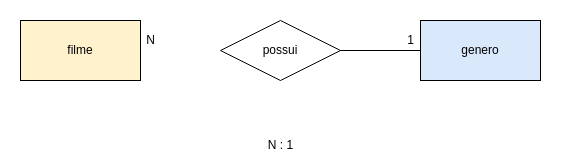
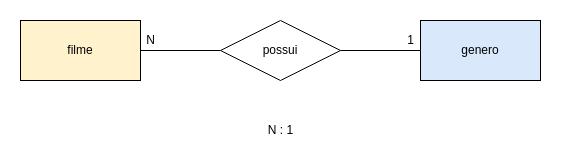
  <mxCell id="0" />
  <mxCell id="1" parent="0" />
+ <mxCell id="2" style="edgeStyle=orthogonalEdgeStyle;rounded=0;orthogonalLoop=1;jettySize=auto;html=1;endArrow=none;endFill=0;" edge="1" parent="1" source="3" target="5"><mxGeometry relative="1" as="geometry" /></mxCell>
  <mxCell id="3" value="filme" style="rounded=0;whiteSpace=wrap;html=1;fillColor=#fff2cc;" vertex="1" parent="1"><mxGeometry x="20" y="20" width="120" height="60" as="geometry" /></mxCell>
  <mxCell id="4" style="edgeStyle=orthogonalEdgeStyle;rounded=0;orthogonalLoop=1;jettySize=auto;html=1;endArrow=none;endFill=0;" edge="1" parent="1" source="5" target="6"><mxGeometry relative="1" as="geometry" /></mxCell>
  <mxCell id="5" value="possui" style="shape=rhombus;perimeter=rhombusPerimeter;whiteSpace=wrap;html=1;align=center;" vertex="1" parent="1"><mxGeometry x="220" y="20" width="120" height="60" as="geometry" /></mxCell>
  <mxCell id="6" value="genero" style="rounded=0;whiteSpace=wrap;html=1;fillColor=#dae8fc;" vertex="1" parent="1"><mxGeometry x="420" y="20" width="120" height="60" as="geometry" /></mxCell>
- <mxCell id="7" value="N : 1" style="text;html=1;align=center;verticalAlign=middle;resizable=0;points=[];autosize=1;strokeColor=none;" vertex="1" parent="1"><mxGeometry x="260" y="135" width="40" height="20" as="geometry" /></mxCell>
+ <mxCell id="7" value="N : 1" style="text;html=1;align=center;verticalAlign=middle;resizable=0;points=[];autosize=1;strokeColor=none;" vertex="1" parent="1"><mxGeometry x="260" y="120" width="40" height="20" as="geometry" /></mxCell>
  <mxCell id="8" value="1" style="text;html=1;align=center;verticalAlign=middle;resizable=0;points=[];autosize=1;strokeColor=none;" vertex="1" parent="1"><mxGeometry x="400" y="30" width="20" height="20" as="geometry" /></mxCell>
  <mxCell id="9" value="N" style="text;html=1;align=center;verticalAlign=middle;resizable=0;points=[];autosize=1;strokeColor=none;" vertex="1" parent="1"><mxGeometry x="140" y="30" width="20" height="20" as="geometry" /></mxCell>
